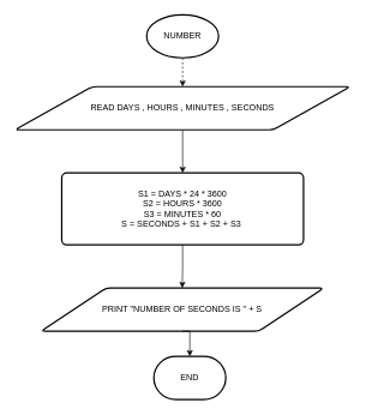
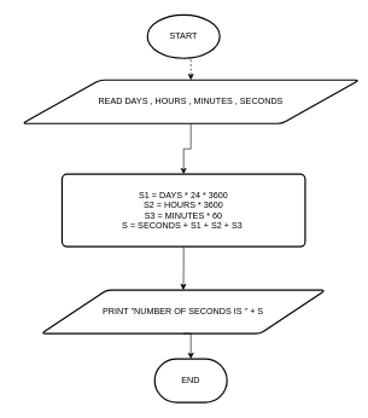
  <mxCell id="0" />
  <mxCell id="1" parent="0" />
  <mxCell id="2" style="edgeStyle=orthogonalEdgeStyle;rounded=0;orthogonalLoop=1;jettySize=auto;html=1;exitX=0.5;exitY=1;exitDx=0;exitDy=0;exitPerimeter=0;entryX=0.5;entryY=0;entryDx=0;entryDy=0;dashed=1;" edge="1" parent="1" source="3" target="5"><mxGeometry relative="1" as="geometry" /></mxCell>
- <mxCell id="3" value="NUMBER" style="strokeWidth=2;html=1;shape=mxgraph.flowchart.start_1;whiteSpace=wrap;" vertex="1" parent="1"><mxGeometry x="203" y="20" width="100" height="60" as="geometry" /></mxCell>
+ <mxCell id="3" value="START" style="strokeWidth=2;html=1;shape=mxgraph.flowchart.start_1;whiteSpace=wrap;" vertex="1" parent="1"><mxGeometry x="203" y="20" width="100" height="60" as="geometry" /></mxCell>
  <mxCell id="4" style="edgeStyle=orthogonalEdgeStyle;rounded=0;orthogonalLoop=1;jettySize=auto;html=1;exitX=0.5;exitY=1;exitDx=0;exitDy=0;" edge="1" parent="1" source="5" target="7"><mxGeometry relative="1" as="geometry" /></mxCell>
- <mxCell id="5" value="READ DAYS , HOURS , MINUTES , SECONDS" style="shape=parallelogram;html=1;strokeWidth=2;perimeter=parallelogramPerimeter;whiteSpace=wrap;rounded=1;arcSize=12;size=0.23;" vertex="1" parent="1"><mxGeometry x="20" y="120" width="466" height="60" as="geometry" /></mxCell>
+ <mxCell id="5" value="READ DAYS , HOURS , MINUTES , SECONDS" style="shape=parallelogram;html=1;strokeWidth=2;perimeter=parallelogramPerimeter;whiteSpace=wrap;rounded=1;arcSize=12;size=0.23;" vertex="1" parent="1"><mxGeometry x="30" y="110" width="466" height="60" as="geometry" /></mxCell>
  <mxCell id="6" style="edgeStyle=orthogonalEdgeStyle;rounded=0;orthogonalLoop=1;jettySize=auto;html=1;exitX=0.5;exitY=1;exitDx=0;exitDy=0;" edge="1" parent="1" source="7" target="8"><mxGeometry relative="1" as="geometry" /></mxCell>
  <mxCell id="7" value="S1 = DAYS * 24 * 3600&lt;div&gt;S2 = HOURS * 3600&lt;/div&gt;&lt;div&gt;S3 = MINUTES * 60&lt;/div&gt;&lt;div&gt;S = SECONDS + S1 + S2 + S3&amp;nbsp;&lt;/div&gt;" style="rounded=1;whiteSpace=wrap;html=1;absoluteArcSize=1;arcSize=14;strokeWidth=2;" vertex="1" parent="1"><mxGeometry x="85" y="240" width="336" height="100" as="geometry" /></mxCell>
  <mxCell id="8" value="PRINT &quot;NUMBER OF SECONDS IS &quot; + S" style="shape=parallelogram;html=1;strokeWidth=2;perimeter=parallelogramPerimeter;whiteSpace=wrap;rounded=1;arcSize=12;size=0.23;" vertex="1" parent="1"><mxGeometry x="56" y="400" width="393" height="60" as="geometry" /></mxCell>
  <mxCell id="9" value="END" style="strokeWidth=2;html=1;shape=mxgraph.flowchart.terminator;whiteSpace=wrap;" vertex="1" parent="1"><mxGeometry x="213" y="495" width="100" height="60" as="geometry" /></mxCell>
  <mxCell id="10" style="edgeStyle=orthogonalEdgeStyle;rounded=0;orthogonalLoop=1;jettySize=auto;html=1;exitX=0.5;exitY=1;exitDx=0;exitDy=0;entryX=0.5;entryY=0;entryDx=0;entryDy=0;entryPerimeter=0;" edge="1" parent="1" source="8" target="9"><mxGeometry relative="1" as="geometry" /></mxCell>
